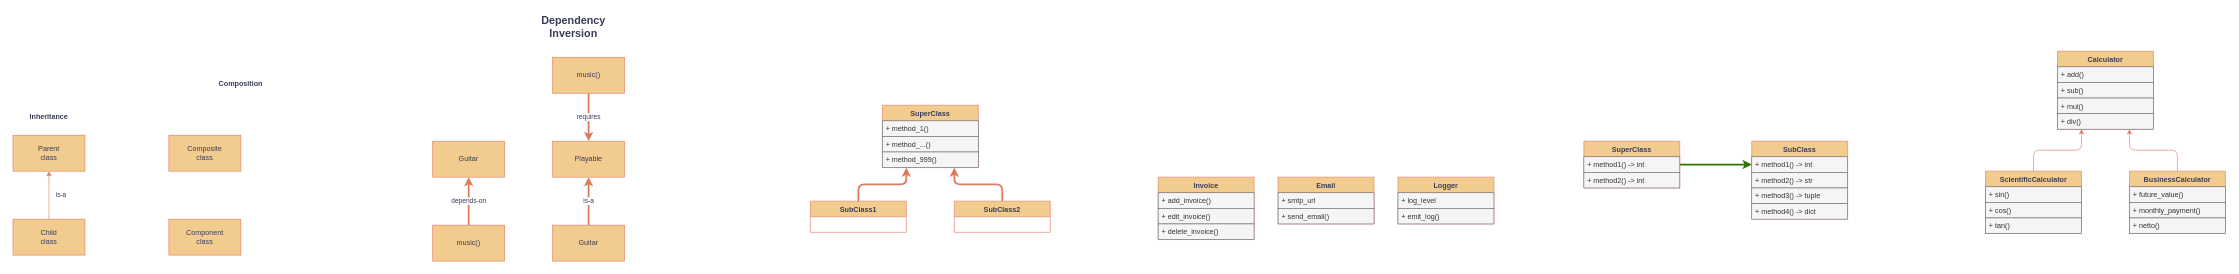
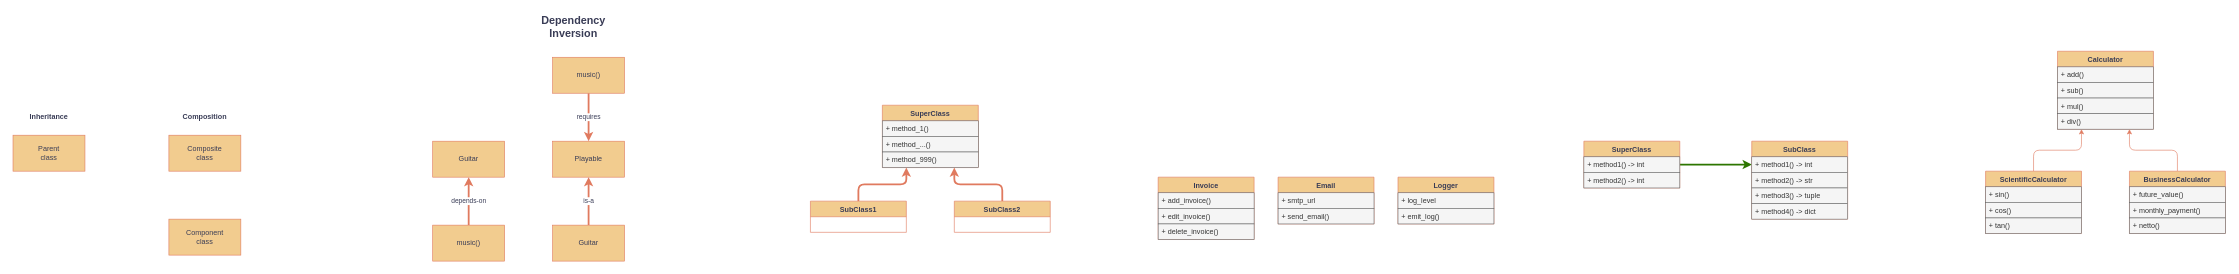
  <mxCell id="0" />
  <mxCell id="1" parent="0" />
  <mxCell id="2" value="Composite&lt;br&gt;class" style="rounded=0;whiteSpace=wrap;html=1;strokeColor=#E07A5F;fillColor=#F2CC8F;fontColor=#393C56;" parent="1" vertex="1"><mxGeometry x="280" y="225" width="120" height="60" as="geometry" /></mxCell>
  <mxCell id="3" value="Component&lt;br&gt;class" style="rounded=0;whiteSpace=wrap;html=1;strokeColor=#E07A5F;fillColor=#F2CC8F;fontColor=#393C56;" parent="1" vertex="1"><mxGeometry x="280" y="365" width="120" height="60" as="geometry" /></mxCell>
- <mxCell id="4" value="is-a" style="edgeStyle=orthogonalEdgeStyle;curved=0;rounded=1;orthogonalLoop=1;jettySize=auto;html=1;strokeColor=#E07A5F;fillColor=#F2CC8F;fontColor=#393C56;labelBackgroundColor=none;startArrow=classic;startFill=1;endArrow=none;endFill=0;" parent="1" source="5" target="6" edge="1"><mxGeometry y="20" relative="1" as="geometry"><mxPoint as="offset" /></mxGeometry></mxCell>
  <mxCell id="5" value="Parent&lt;br&gt;class" style="rounded=0;whiteSpace=wrap;html=1;strokeColor=#E07A5F;fillColor=#F2CC8F;fontColor=#393C56;" parent="1" vertex="1"><mxGeometry x="20" y="225" width="120" height="60" as="geometry" /></mxCell>
- <mxCell id="6" value="Child&lt;br&gt;class" style="rounded=0;whiteSpace=wrap;html=1;strokeColor=#E07A5F;fillColor=#F2CC8F;fontColor=#393C56;" parent="1" vertex="1"><mxGeometry x="20" y="365" width="120" height="60" as="geometry" /></mxCell>
  <mxCell id="7" value="Inheritance" style="text;html=1;strokeColor=none;fillColor=none;align=center;verticalAlign=middle;whiteSpace=wrap;rounded=0;fontColor=#393C56;fontStyle=1" parent="1" vertex="1"><mxGeometry x="35" y="185" width="90" height="20" as="geometry" /></mxCell>
- <mxCell id="8" value="Composition" style="text;html=1;strokeColor=none;fillColor=none;align=center;verticalAlign=middle;whiteSpace=wrap;rounded=0;fontColor=#393C56;fontStyle=1" parent="1" vertex="1"><mxGeometry x="355" y="130" width="90" height="20" as="geometry" /></mxCell>
+ <mxCell id="8" value="Composition" style="text;html=1;strokeColor=none;fillColor=none;align=center;verticalAlign=middle;whiteSpace=wrap;rounded=0;fontColor=#393C56;fontStyle=1" parent="1" vertex="1"><mxGeometry x="295" y="185" width="90" height="20" as="geometry" /></mxCell>
  <mxCell id="9" value="Invoice" style="swimlane;fontStyle=1;align=center;verticalAlign=top;childLayout=stackLayout;horizontal=1;startSize=26;horizontalStack=0;resizeParent=1;resizeParentMax=0;resizeLast=0;collapsible=1;marginBottom=0;rounded=0;sketch=0;strokeColor=#E07A5F;fillColor=#F2CC8F;fontColor=#393C56;" vertex="1" parent="1"><mxGeometry x="1930" y="295" width="160" height="104" as="geometry" /></mxCell>
  <mxCell id="10" value="+ add_invoice()" style="text;strokeColor=#666666;fillColor=#f5f5f5;align=left;verticalAlign=top;spacingLeft=4;spacingRight=4;overflow=hidden;rotatable=0;points=[[0,0.5],[1,0.5]];portConstraint=eastwest;fontColor=#333333;" vertex="1" parent="9"><mxGeometry y="26" width="160" height="26" as="geometry" /></mxCell>
  <mxCell id="11" value="+ edit_invoice()" style="text;strokeColor=#666666;fillColor=#f5f5f5;align=left;verticalAlign=top;spacingLeft=4;spacingRight=4;overflow=hidden;rotatable=0;points=[[0,0.5],[1,0.5]];portConstraint=eastwest;fontColor=#333333;" vertex="1" parent="9"><mxGeometry y="52" width="160" height="26" as="geometry" /></mxCell>
  <mxCell id="12" value="+ delete_invoice()" style="text;strokeColor=#666666;fillColor=#f5f5f5;align=left;verticalAlign=top;spacingLeft=4;spacingRight=4;overflow=hidden;rotatable=0;points=[[0,0.5],[1,0.5]];portConstraint=eastwest;fontColor=#333333;" vertex="1" parent="9"><mxGeometry y="78" width="160" height="26" as="geometry" /></mxCell>
  <mxCell id="13" value="Logger" style="swimlane;fontStyle=1;align=center;verticalAlign=top;childLayout=stackLayout;horizontal=1;startSize=26;horizontalStack=0;resizeParent=1;resizeParentMax=0;resizeLast=0;collapsible=1;marginBottom=0;rounded=0;sketch=0;strokeColor=#E07A5F;fillColor=#F2CC8F;fontColor=#393C56;" vertex="1" parent="1"><mxGeometry x="2330" y="295" width="160" height="78" as="geometry" /></mxCell>
  <mxCell id="14" value="+ log_level" style="text;strokeColor=#666666;fillColor=#f5f5f5;align=left;verticalAlign=top;spacingLeft=4;spacingRight=4;overflow=hidden;rotatable=0;points=[[0,0.5],[1,0.5]];portConstraint=eastwest;rounded=0;sketch=0;fontColor=#333333;" vertex="1" parent="13"><mxGeometry y="26" width="160" height="26" as="geometry" /></mxCell>
  <mxCell id="15" value="+ emit_log()" style="text;strokeColor=#666666;fillColor=#f5f5f5;align=left;verticalAlign=top;spacingLeft=4;spacingRight=4;overflow=hidden;rotatable=0;points=[[0,0.5],[1,0.5]];portConstraint=eastwest;fontColor=#333333;" vertex="1" parent="13"><mxGeometry y="52" width="160" height="26" as="geometry" /></mxCell>
  <mxCell id="16" value="Email" style="swimlane;fontStyle=1;align=center;verticalAlign=top;childLayout=stackLayout;horizontal=1;startSize=26;horizontalStack=0;resizeParent=1;resizeParentMax=0;resizeLast=0;collapsible=1;marginBottom=0;rounded=0;sketch=0;strokeColor=#E07A5F;fillColor=#F2CC8F;fontColor=#393C56;" vertex="1" parent="1"><mxGeometry x="2130" y="295" width="160" height="78" as="geometry" /></mxCell>
  <mxCell id="17" value="+ smtp_url" style="text;strokeColor=#666666;fillColor=#f5f5f5;align=left;verticalAlign=top;spacingLeft=4;spacingRight=4;overflow=hidden;rotatable=0;points=[[0,0.5],[1,0.5]];portConstraint=eastwest;rounded=0;sketch=0;fontColor=#333333;" vertex="1" parent="16"><mxGeometry y="26" width="160" height="26" as="geometry" /></mxCell>
  <mxCell id="18" value="+ send_email()" style="text;strokeColor=#666666;fillColor=#f5f5f5;align=left;verticalAlign=top;spacingLeft=4;spacingRight=4;overflow=hidden;rotatable=0;points=[[0,0.5],[1,0.5]];portConstraint=eastwest;fontColor=#333333;" vertex="1" parent="16"><mxGeometry y="52" width="160" height="26" as="geometry" /></mxCell>
  <mxCell id="19" style="edgeStyle=orthogonalEdgeStyle;curved=0;rounded=1;sketch=0;orthogonalLoop=1;jettySize=auto;html=1;exitX=0.5;exitY=0;exitDx=0;exitDy=0;entryX=0.25;entryY=1;entryDx=0;entryDy=0;strokeColor=#E07A5F;fillColor=#F2CC8F;fontColor=#393C56;" edge="1" parent="1" source="20" target="24"><mxGeometry relative="1" as="geometry" /></mxCell>
  <mxCell id="20" value="ScientificCalculator" style="swimlane;fontStyle=1;align=center;verticalAlign=top;childLayout=stackLayout;horizontal=1;startSize=26;horizontalStack=0;resizeParent=1;resizeParentMax=0;resizeLast=0;collapsible=1;marginBottom=0;rounded=0;sketch=0;strokeColor=#E07A5F;fillColor=#F2CC8F;fontColor=#393C56;" vertex="1" parent="1"><mxGeometry x="3310" y="285" width="160" height="104" as="geometry" /></mxCell>
  <mxCell id="21" value="+ sin()" style="text;strokeColor=#666666;fillColor=#f5f5f5;align=left;verticalAlign=top;spacingLeft=4;spacingRight=4;overflow=hidden;rotatable=0;points=[[0,0.5],[1,0.5]];portConstraint=eastwest;fontColor=#333333;" vertex="1" parent="20"><mxGeometry y="26" width="160" height="26" as="geometry" /></mxCell>
  <mxCell id="22" value="+ cos()" style="text;strokeColor=#666666;fillColor=#f5f5f5;align=left;verticalAlign=top;spacingLeft=4;spacingRight=4;overflow=hidden;rotatable=0;points=[[0,0.5],[1,0.5]];portConstraint=eastwest;fontColor=#333333;" vertex="1" parent="20"><mxGeometry y="52" width="160" height="26" as="geometry" /></mxCell>
  <mxCell id="23" value="+ tan()" style="text;strokeColor=#666666;fillColor=#f5f5f5;align=left;verticalAlign=top;spacingLeft=4;spacingRight=4;overflow=hidden;rotatable=0;points=[[0,0.5],[1,0.5]];portConstraint=eastwest;fontColor=#333333;" vertex="1" parent="20"><mxGeometry y="78" width="160" height="26" as="geometry" /></mxCell>
  <mxCell id="24" value="Calculator" style="swimlane;fontStyle=1;align=center;verticalAlign=top;childLayout=stackLayout;horizontal=1;startSize=26;horizontalStack=0;resizeParent=1;resizeParentMax=0;resizeLast=0;collapsible=1;marginBottom=0;rounded=0;sketch=0;strokeColor=#E07A5F;fillColor=#F2CC8F;fontColor=#393C56;" vertex="1" parent="1"><mxGeometry x="3430" y="85" width="160" height="130" as="geometry" /></mxCell>
  <mxCell id="25" value="+ add()" style="text;strokeColor=#666666;fillColor=#f5f5f5;align=left;verticalAlign=top;spacingLeft=4;spacingRight=4;overflow=hidden;rotatable=0;points=[[0,0.5],[1,0.5]];portConstraint=eastwest;fontColor=#333333;" vertex="1" parent="24"><mxGeometry y="26" width="160" height="26" as="geometry" /></mxCell>
  <mxCell id="26" value="+ sub()" style="text;strokeColor=#666666;fillColor=#f5f5f5;align=left;verticalAlign=top;spacingLeft=4;spacingRight=4;overflow=hidden;rotatable=0;points=[[0,0.5],[1,0.5]];portConstraint=eastwest;fontColor=#333333;" vertex="1" parent="24"><mxGeometry y="52" width="160" height="26" as="geometry" /></mxCell>
  <mxCell id="27" value="+ mul()" style="text;strokeColor=#666666;fillColor=#f5f5f5;align=left;verticalAlign=top;spacingLeft=4;spacingRight=4;overflow=hidden;rotatable=0;points=[[0,0.5],[1,0.5]];portConstraint=eastwest;fontColor=#333333;" vertex="1" parent="24"><mxGeometry y="78" width="160" height="26" as="geometry" /></mxCell>
  <mxCell id="28" value="+ div()" style="text;strokeColor=#666666;fillColor=#f5f5f5;align=left;verticalAlign=top;spacingLeft=4;spacingRight=4;overflow=hidden;rotatable=0;points=[[0,0.5],[1,0.5]];portConstraint=eastwest;fontColor=#333333;" vertex="1" parent="24"><mxGeometry y="104" width="160" height="26" as="geometry" /></mxCell>
  <mxCell id="29" style="edgeStyle=orthogonalEdgeStyle;curved=0;rounded=1;sketch=0;orthogonalLoop=1;jettySize=auto;html=1;entryX=0.75;entryY=1;entryDx=0;entryDy=0;strokeColor=#E07A5F;fillColor=#F2CC8F;fontColor=#393C56;" edge="1" parent="1" source="30" target="24"><mxGeometry relative="1" as="geometry" /></mxCell>
  <mxCell id="30" value="BusinessCalculator" style="swimlane;fontStyle=1;align=center;verticalAlign=top;childLayout=stackLayout;horizontal=1;startSize=26;horizontalStack=0;resizeParent=1;resizeParentMax=0;resizeLast=0;collapsible=1;marginBottom=0;rounded=0;sketch=0;strokeColor=#E07A5F;fillColor=#F2CC8F;fontColor=#393C56;" vertex="1" parent="1"><mxGeometry x="3550" y="285" width="160" height="104" as="geometry" /></mxCell>
  <mxCell id="31" value="+ future_value()" style="text;strokeColor=#666666;fillColor=#f5f5f5;align=left;verticalAlign=top;spacingLeft=4;spacingRight=4;overflow=hidden;rotatable=0;points=[[0,0.5],[1,0.5]];portConstraint=eastwest;fontColor=#333333;" vertex="1" parent="30"><mxGeometry y="26" width="160" height="26" as="geometry" /></mxCell>
  <mxCell id="32" value="+ monthly_payment()" style="text;strokeColor=#666666;fillColor=#f5f5f5;align=left;verticalAlign=top;spacingLeft=4;spacingRight=4;overflow=hidden;rotatable=0;points=[[0,0.5],[1,0.5]];portConstraint=eastwest;fontColor=#333333;" vertex="1" parent="30"><mxGeometry y="52" width="160" height="26" as="geometry" /></mxCell>
  <mxCell id="33" value="+ netto()" style="text;strokeColor=#666666;fillColor=#f5f5f5;align=left;verticalAlign=top;spacingLeft=4;spacingRight=4;overflow=hidden;rotatable=0;points=[[0,0.5],[1,0.5]];portConstraint=eastwest;fontColor=#333333;" vertex="1" parent="30"><mxGeometry y="78" width="160" height="26" as="geometry" /></mxCell>
  <mxCell id="34" style="edgeStyle=orthogonalEdgeStyle;curved=0;rounded=1;sketch=0;orthogonalLoop=1;jettySize=auto;html=1;exitX=1;exitY=0.5;exitDx=0;exitDy=0;entryX=0;entryY=0.5;entryDx=0;entryDy=0;strokeColor=#2D7600;fillColor=#60a917;fontColor=#393C56;strokeWidth=3;" edge="1" parent="1" source="35" target="39"><mxGeometry relative="1" as="geometry" /></mxCell>
  <mxCell id="35" value="SuperClass" style="swimlane;fontStyle=1;align=center;verticalAlign=top;childLayout=stackLayout;horizontal=1;startSize=26;horizontalStack=0;resizeParent=1;resizeParentMax=0;resizeLast=0;collapsible=1;marginBottom=0;rounded=0;sketch=0;strokeColor=#E07A5F;fillColor=#F2CC8F;fontColor=#393C56;" vertex="1" parent="1"><mxGeometry x="2640" y="235" width="160" height="78" as="geometry" /></mxCell>
  <mxCell id="36" value="+ method1() -&gt; int" style="text;strokeColor=#666666;fillColor=#f5f5f5;align=left;verticalAlign=top;spacingLeft=4;spacingRight=4;overflow=hidden;rotatable=0;points=[[0,0.5],[1,0.5]];portConstraint=eastwest;fontColor=#333333;" vertex="1" parent="35"><mxGeometry y="26" width="160" height="26" as="geometry" /></mxCell>
  <mxCell id="37" value="+ method2() -&gt; int" style="text;strokeColor=#666666;fillColor=#f5f5f5;align=left;verticalAlign=top;spacingLeft=4;spacingRight=4;overflow=hidden;rotatable=0;points=[[0,0.5],[1,0.5]];portConstraint=eastwest;fontColor=#333333;" vertex="1" parent="35"><mxGeometry y="52" width="160" height="26" as="geometry" /></mxCell>
  <mxCell id="38" value="SubClass" style="swimlane;fontStyle=1;align=center;verticalAlign=top;childLayout=stackLayout;horizontal=1;startSize=26;horizontalStack=0;resizeParent=1;resizeParentMax=0;resizeLast=0;collapsible=1;marginBottom=0;rounded=0;sketch=0;strokeColor=#E07A5F;fillColor=#F2CC8F;fontColor=#393C56;" vertex="1" parent="1"><mxGeometry x="2920" y="235" width="160" height="130" as="geometry" /></mxCell>
  <mxCell id="39" value="+ method1() -&gt; int" style="text;strokeColor=#666666;fillColor=#f5f5f5;align=left;verticalAlign=top;spacingLeft=4;spacingRight=4;overflow=hidden;rotatable=0;points=[[0,0.5],[1,0.5]];portConstraint=eastwest;fontColor=#333333;" vertex="1" parent="38"><mxGeometry y="26" width="160" height="26" as="geometry" /></mxCell>
  <mxCell id="40" value="+ method2() -&gt; str" style="text;strokeColor=#666666;fillColor=#f5f5f5;align=left;verticalAlign=top;spacingLeft=4;spacingRight=4;overflow=hidden;rotatable=0;points=[[0,0.5],[1,0.5]];portConstraint=eastwest;fontColor=#333333;" vertex="1" parent="38"><mxGeometry y="52" width="160" height="26" as="geometry" /></mxCell>
  <mxCell id="41" value="+ method3() -&gt; tuple" style="text;strokeColor=#666666;fillColor=#f5f5f5;align=left;verticalAlign=top;spacingLeft=4;spacingRight=4;overflow=hidden;rotatable=0;points=[[0,0.5],[1,0.5]];portConstraint=eastwest;fontColor=#333333;" vertex="1" parent="38"><mxGeometry y="78" width="160" height="26" as="geometry" /></mxCell>
  <mxCell id="42" value="+ method4() -&gt; dict" style="text;strokeColor=#666666;fillColor=#f5f5f5;align=left;verticalAlign=top;spacingLeft=4;spacingRight=4;overflow=hidden;rotatable=0;points=[[0,0.5],[1,0.5]];portConstraint=eastwest;fontColor=#333333;" vertex="1" parent="38"><mxGeometry y="104" width="160" height="26" as="geometry" /></mxCell>
  <mxCell id="43" value="SuperClass" style="swimlane;fontStyle=1;align=center;verticalAlign=top;childLayout=stackLayout;horizontal=1;startSize=26;horizontalStack=0;resizeParent=1;resizeParentMax=0;resizeLast=0;collapsible=1;marginBottom=0;rounded=0;sketch=0;strokeColor=#E07A5F;fillColor=#F2CC8F;fontColor=#393C56;" vertex="1" parent="1"><mxGeometry x="1470" y="175" width="160" height="104" as="geometry" /></mxCell>
  <mxCell id="44" value="+ method_1()" style="text;strokeColor=#666666;fillColor=#f5f5f5;align=left;verticalAlign=top;spacingLeft=4;spacingRight=4;overflow=hidden;rotatable=0;points=[[0,0.5],[1,0.5]];portConstraint=eastwest;fontColor=#333333;" vertex="1" parent="43"><mxGeometry y="26" width="160" height="26" as="geometry" /></mxCell>
  <mxCell id="45" value="+ method_...()" style="text;strokeColor=#666666;fillColor=#f5f5f5;align=left;verticalAlign=top;spacingLeft=4;spacingRight=4;overflow=hidden;rotatable=0;points=[[0,0.5],[1,0.5]];portConstraint=eastwest;fontColor=#333333;" vertex="1" parent="43"><mxGeometry y="52" width="160" height="26" as="geometry" /></mxCell>
  <mxCell id="46" value="+ method_999()" style="text;strokeColor=#666666;fillColor=#f5f5f5;align=left;verticalAlign=top;spacingLeft=4;spacingRight=4;overflow=hidden;rotatable=0;points=[[0,0.5],[1,0.5]];portConstraint=eastwest;fontColor=#333333;" vertex="1" parent="43"><mxGeometry y="78" width="160" height="26" as="geometry" /></mxCell>
  <mxCell id="47" style="edgeStyle=orthogonalEdgeStyle;curved=0;rounded=1;sketch=0;orthogonalLoop=1;jettySize=auto;html=1;exitX=0.5;exitY=0;exitDx=0;exitDy=0;strokeColor=#E07A5F;strokeWidth=3;fillColor=#F2CC8F;fontColor=#393C56;entryX=0.25;entryY=1;entryDx=0;entryDy=0;entryPerimeter=0;" edge="1" parent="1" source="48" target="46"><mxGeometry relative="1" as="geometry"><mxPoint x="1550" y="279" as="targetPoint" /></mxGeometry></mxCell>
  <mxCell id="48" value="SubClass1" style="swimlane;fontStyle=1;align=center;verticalAlign=top;childLayout=stackLayout;horizontal=1;startSize=26;horizontalStack=0;resizeParent=1;resizeParentMax=0;resizeLast=0;collapsible=1;marginBottom=0;rounded=0;sketch=0;strokeColor=#E07A5F;fillColor=#F2CC8F;fontColor=#393C56;" vertex="1" parent="1"><mxGeometry x="1350" y="335" width="160" height="52" as="geometry" /></mxCell>
  <mxCell id="49" style="edgeStyle=orthogonalEdgeStyle;curved=0;rounded=1;sketch=0;orthogonalLoop=1;jettySize=auto;html=1;strokeColor=#E07A5F;strokeWidth=3;fillColor=#F2CC8F;fontColor=#393C56;" edge="1" parent="1" source="50" target="43"><mxGeometry relative="1" as="geometry"><Array as="points"><mxPoint x="1670" y="307" /><mxPoint x="1590" y="307" /></Array></mxGeometry></mxCell>
  <mxCell id="50" value="SubClass2" style="swimlane;fontStyle=1;align=center;verticalAlign=top;childLayout=stackLayout;horizontal=1;startSize=26;horizontalStack=0;resizeParent=1;resizeParentMax=0;resizeLast=0;collapsible=1;marginBottom=0;rounded=0;sketch=0;strokeColor=#E07A5F;fillColor=#F2CC8F;fontColor=#393C56;" vertex="1" parent="1"><mxGeometry x="1590" y="335" width="160" height="52" as="geometry" /></mxCell>
  <mxCell id="51" value="depends-on" style="edgeStyle=orthogonalEdgeStyle;curved=0;rounded=1;sketch=0;orthogonalLoop=1;jettySize=auto;html=1;entryX=0.5;entryY=1;entryDx=0;entryDy=0;strokeColor=#E07A5F;strokeWidth=3;fillColor=#F2CC8F;fontColor=#393C56;" edge="1" parent="1" source="52" target="53"><mxGeometry relative="1" as="geometry" /></mxCell>
  <mxCell id="52" value="music()" style="rounded=0;whiteSpace=wrap;html=1;sketch=0;strokeColor=#E07A5F;fillColor=#F2CC8F;fontColor=#393C56;" vertex="1" parent="1"><mxGeometry x="720" y="375" width="120" height="60" as="geometry" /></mxCell>
  <mxCell id="53" value="Guitar" style="rounded=0;whiteSpace=wrap;html=1;sketch=0;strokeColor=#E07A5F;fillColor=#F2CC8F;fontColor=#393C56;" vertex="1" parent="1"><mxGeometry x="720" y="235" width="120" height="60" as="geometry" /></mxCell>
  <mxCell id="54" value="requires" style="edgeStyle=orthogonalEdgeStyle;curved=0;rounded=1;sketch=0;orthogonalLoop=1;jettySize=auto;html=1;entryX=0.5;entryY=0;entryDx=0;entryDy=0;strokeColor=#E07A5F;strokeWidth=3;fillColor=#F2CC8F;fontColor=#393C56;" edge="1" parent="1" source="55" target="56"><mxGeometry relative="1" as="geometry" /></mxCell>
  <mxCell id="55" value="music()" style="rounded=0;whiteSpace=wrap;html=1;sketch=0;strokeColor=#E07A5F;fillColor=#F2CC8F;fontColor=#393C56;" vertex="1" parent="1"><mxGeometry x="920" y="95" width="120" height="60" as="geometry" /></mxCell>
  <mxCell id="56" value="Playable" style="rounded=0;whiteSpace=wrap;html=1;sketch=0;strokeColor=#E07A5F;fillColor=#F2CC8F;fontColor=#393C56;" vertex="1" parent="1"><mxGeometry x="920" y="235" width="120" height="60" as="geometry" /></mxCell>
  <mxCell id="57" value="is-a" style="edgeStyle=orthogonalEdgeStyle;curved=0;rounded=1;sketch=0;orthogonalLoop=1;jettySize=auto;html=1;entryX=0.5;entryY=1;entryDx=0;entryDy=0;strokeColor=#E07A5F;strokeWidth=3;fillColor=#F2CC8F;fontColor=#393C56;" edge="1" parent="1" source="58" target="56"><mxGeometry relative="1" as="geometry" /></mxCell>
  <mxCell id="58" value="Guitar" style="rounded=0;whiteSpace=wrap;html=1;sketch=0;strokeColor=#E07A5F;fillColor=#F2CC8F;fontColor=#393C56;" vertex="1" parent="1"><mxGeometry x="920" y="375" width="120" height="60" as="geometry" /></mxCell>
  <mxCell id="59" value="Dependency&lt;br&gt;Inversion" style="text;html=1;strokeColor=none;fillColor=none;align=center;verticalAlign=middle;whiteSpace=wrap;rounded=0;sketch=0;fontColor=#393C56;fontStyle=1;fontSize=18;" vertex="1" parent="1"><mxGeometry x="872" y="20" width="166" height="50" as="geometry" /></mxCell>
